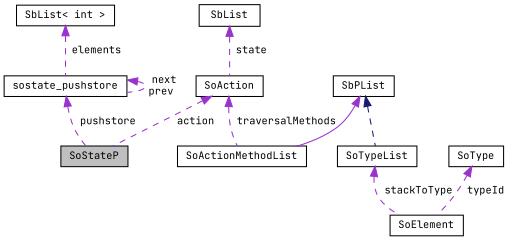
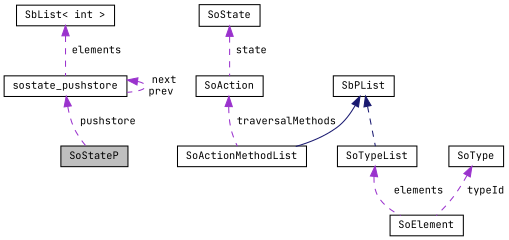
  digraph {
    fontname="JetBrains Mono"
    node [color=black fillcolor=white fontname="JetBrains Mono" fontsize=10 shape=record style=filled]
    edge [color=darkorchid3 dir=back fontname="JetBrains Mono" fontsize=10 labelfontname=Helvetica labelfontsize=10 style=dashed]
    n1 [fillcolor=grey75 fontcolor=black height=0.2 label=SoStateP width=0.4]
    n2 [height=0.2 label=sostate_pushstore width=0.4]
    n3 [height=0.2 label="SbList\< int \>" width=0.4]
    n4 [height=0.2 label=SoAction width=0.4]
    n5 [height=0.2 label=SoActionMethodList width=0.4]
    n6 [height=0.2 label=SbPList width=0.4]
    n7 [height=0.2 label=SoTypeList width=0.4]
    n8 [height=0.2 label=SoElement width=0.4]
-   n9 [height=0.2 label=SbList width=0.4]
+   n9 [height=0.2 label=SoState width=0.4]
    n10 [height=0.2 label=SoType width=0.4]
    n2 -> n1 [label=" pushstore"]
    n2 -> n2 [label=" next\nprev"]
    n3 -> n2 [label=" elements"]
-   n4 -> n1 [label=" action"]
    n4 -> n5 [label=" traversalMethods"]
-   n6 -> n5 [style=solid]
+   n6 -> n5 [color=midnightblue style=solid]
    n6 -> n7 [color=midnightblue]
-   n7 -> n8 [label=" stackToType"]
+   n7 -> n8 [label=" elements"]
    n9 -> n4 [label=" state"]
    n10 -> n8 [label=" typeId"]
  }
